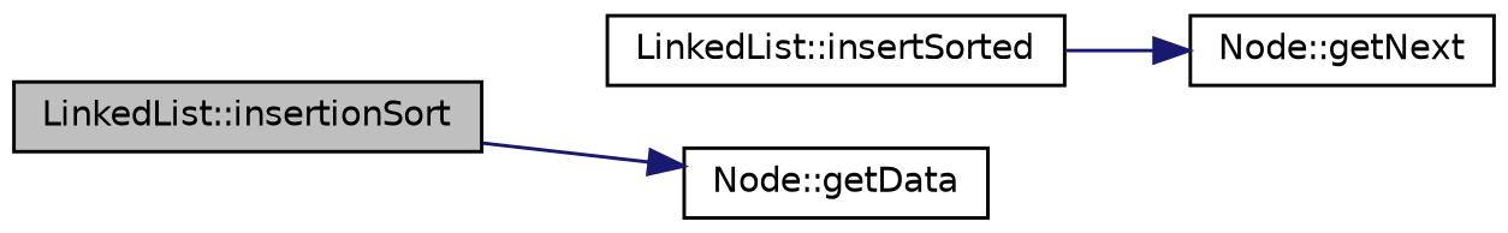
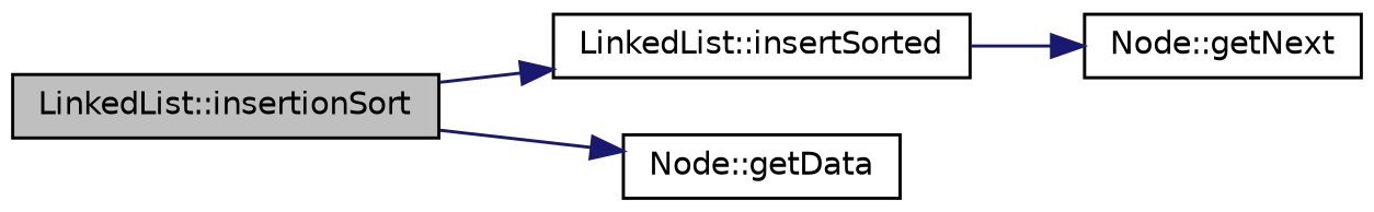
  digraph {
    rankdir=LR
    node [color=black fillcolor=white fontname=Helvetica fontsize=10 shape=record style=filled]
    edge [color=midnightblue fontname=Helvetica fontsize=10 labelfontname=Helvetica labelfontsize=10 style=solid]
    n1 [fillcolor=grey75 fontcolor=black height=0.2 label="LinkedList::insertionSort" width=0.4]
    n2 [height=0.2 label="LinkedList::insertSorted" width=0.4]
    n3 [height=0.2 label="Node::getData" width=0.4]
    n4 [height=0.2 label="Node::getNext" width=0.4]
+   n1 -> n2
    n1 -> n3
    n2 -> n4
  }
